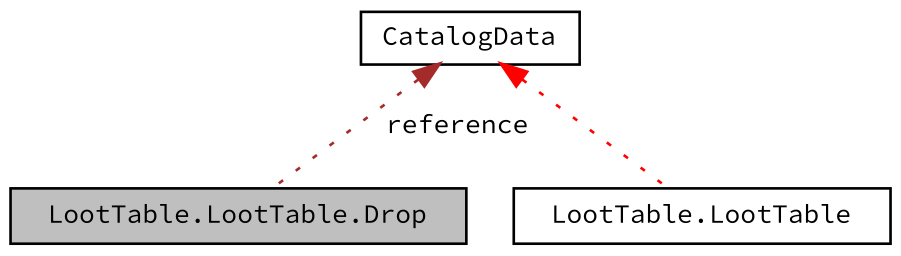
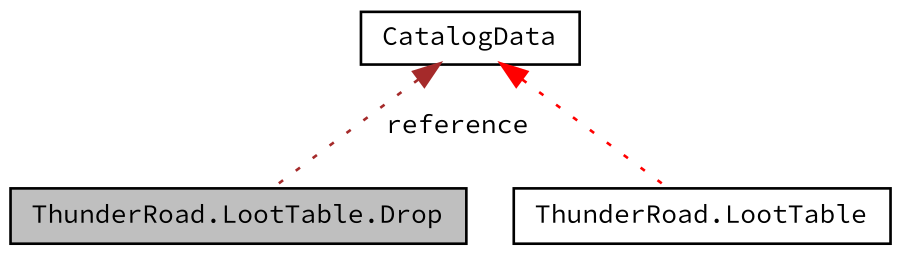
  digraph {
    fontname="Source Code Pro"
    node [color=black fillcolor=white fontname="Source Code Pro" fontsize=10 shape=record style=filled]
    edge [dir=back fontname="Source Code Pro" fontsize=10 labelfontname=Helvetica labelfontsize=10 style=dotted]
-   n1 [fillcolor=grey75 fontcolor=black height=0.2 label="LootTable.LootTable.Drop" width=0.4]
-   n2 [height=0.2 label="LootTable.LootTable" width=0.4]
+   n1 [fillcolor=grey75 fontcolor=black height=0.2 label="ThunderRoad.LootTable.Drop" width=0.4]
+   n2 [height=0.2 label="ThunderRoad.LootTable" width=0.4]
    n3 [height=0.2 label=CatalogData width=0.4]
    n3 -> n1 [color=brown label=" reference"]
    n3 -> n2 [color=red]
  }
